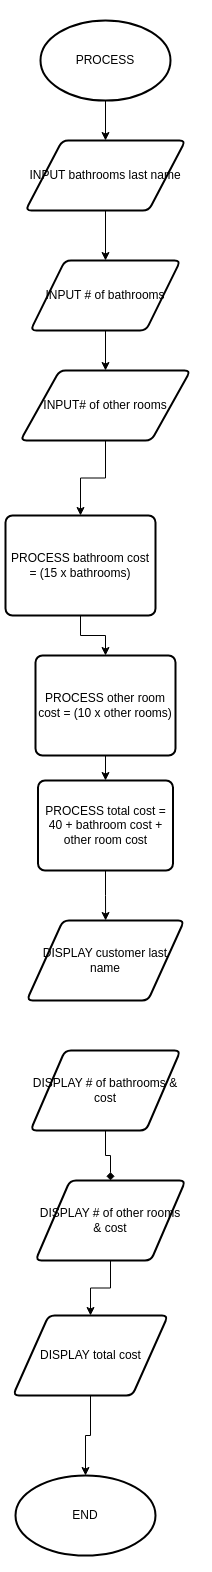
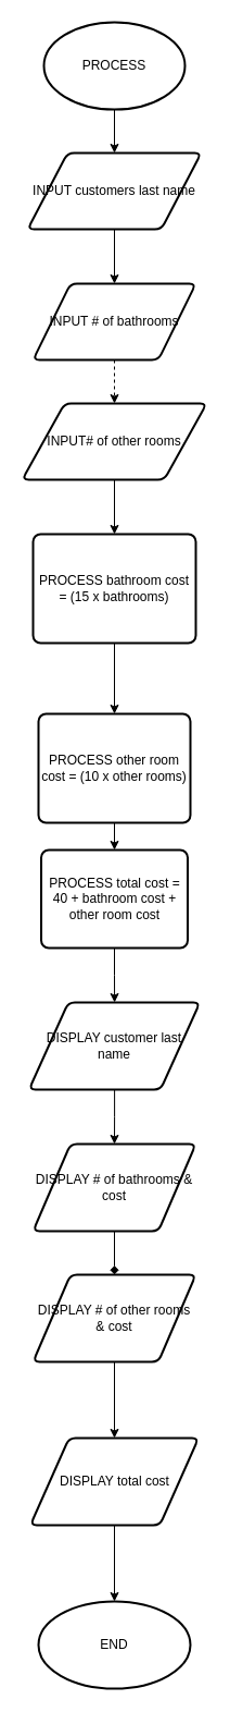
  <mxCell id="0" />
  <mxCell id="1" parent="0" />
  <mxCell id="2" value="" style="edgeStyle=orthogonalEdgeStyle;rounded=0;orthogonalLoop=1;jettySize=auto;html=1;" edge="1" parent="1" source="3" target="5"><mxGeometry relative="1" as="geometry" /></mxCell>
  <mxCell id="3" value="PROCESS" style="strokeWidth=2;html=1;shape=mxgraph.flowchart.start_1;whiteSpace=wrap;" vertex="1" parent="1"><mxGeometry x="40" y="20" width="130" height="80" as="geometry" /></mxCell>
  <mxCell id="4" value="" style="edgeStyle=orthogonalEdgeStyle;rounded=0;orthogonalLoop=1;jettySize=auto;html=1;" edge="1" parent="1" source="5" target="7"><mxGeometry relative="1" as="geometry" /></mxCell>
- <mxCell id="5" value="INPUT bathrooms last name" style="shape=parallelogram;html=1;strokeWidth=2;perimeter=parallelogramPerimeter;whiteSpace=wrap;rounded=1;arcSize=12;size=0.23;" vertex="1" parent="1"><mxGeometry x="25" y="140" width="160" height="70" as="geometry" /></mxCell>
- <mxCell id="6" value="" style="edgeStyle=orthogonalEdgeStyle;rounded=0;orthogonalLoop=1;jettySize=auto;html=1;" edge="1" parent="1" source="7" target="9"><mxGeometry relative="1" as="geometry" /></mxCell>
+ <mxCell id="5" value="INPUT customers last name" style="shape=parallelogram;html=1;strokeWidth=2;perimeter=parallelogramPerimeter;whiteSpace=wrap;rounded=1;arcSize=12;size=0.23;" vertex="1" parent="1"><mxGeometry x="25" y="140" width="160" height="70" as="geometry" /></mxCell>
+ <mxCell id="6" value="" style="edgeStyle=orthogonalEdgeStyle;rounded=0;orthogonalLoop=1;jettySize=auto;html=1;dashed=1;" edge="1" parent="1" source="7" target="9"><mxGeometry relative="1" as="geometry" /></mxCell>
  <mxCell id="7" value="INPUT # of bathrooms" style="shape=parallelogram;html=1;strokeWidth=2;perimeter=parallelogramPerimeter;whiteSpace=wrap;rounded=1;arcSize=12;size=0.23;" vertex="1" parent="1"><mxGeometry x="30" y="260" width="150" height="70" as="geometry" /></mxCell>
  <mxCell id="8" value="" style="edgeStyle=orthogonalEdgeStyle;rounded=0;orthogonalLoop=1;jettySize=auto;html=1;" edge="1" parent="1" source="9" target="11"><mxGeometry relative="1" as="geometry" /></mxCell>
  <mxCell id="9" value="INPUT# of other rooms" style="shape=parallelogram;html=1;strokeWidth=2;perimeter=parallelogramPerimeter;whiteSpace=wrap;rounded=1;arcSize=12;size=0.23;" vertex="1" parent="1"><mxGeometry x="20" y="370" width="170" height="70" as="geometry" /></mxCell>
  <mxCell id="10" value="" style="edgeStyle=orthogonalEdgeStyle;rounded=0;orthogonalLoop=1;jettySize=auto;html=1;" edge="1" parent="1" source="11" target="13"><mxGeometry relative="1" as="geometry" /></mxCell>
- <mxCell id="11" value="PROCESS bathroom cost = (15 x bathrooms)" style="rounded=1;whiteSpace=wrap;html=1;absoluteArcSize=1;arcSize=14;strokeWidth=2;" vertex="1" parent="1"><mxGeometry x="5" y="515" width="150" height="100" as="geometry" /></mxCell>
+ <mxCell id="11" value="PROCESS bathroom cost = (15 x bathrooms)" style="rounded=1;whiteSpace=wrap;html=1;absoluteArcSize=1;arcSize=14;strokeWidth=2;" vertex="1" parent="1"><mxGeometry x="30" y="490" width="150" height="100" as="geometry" /></mxCell>
  <mxCell id="12" value="" style="edgeStyle=orthogonalEdgeStyle;rounded=0;orthogonalLoop=1;jettySize=auto;html=1;" edge="1" parent="1" source="13" target="15"><mxGeometry relative="1" as="geometry" /></mxCell>
  <mxCell id="13" value="PROCESS other room cost = (10 x other rooms)" style="rounded=1;whiteSpace=wrap;html=1;absoluteArcSize=1;arcSize=14;strokeWidth=2;" vertex="1" parent="1"><mxGeometry x="35" y="655" width="140" height="100" as="geometry" /></mxCell>
  <mxCell id="14" value="" style="edgeStyle=orthogonalEdgeStyle;rounded=0;orthogonalLoop=1;jettySize=auto;html=1;" edge="1" parent="1" source="15" target="17"><mxGeometry relative="1" as="geometry" /></mxCell>
  <mxCell id="15" value="PROCESS total cost = 40 + bathroom cost + other room cost" style="rounded=1;whiteSpace=wrap;html=1;absoluteArcSize=1;arcSize=14;strokeWidth=2;" vertex="1" parent="1"><mxGeometry x="37.5" y="780" width="135" height="90" as="geometry" /></mxCell>
+ <mxCell id="16" value="" style="edgeStyle=orthogonalEdgeStyle;rounded=0;orthogonalLoop=1;jettySize=auto;html=1;" edge="1" parent="1" source="17" target="19"><mxGeometry relative="1" as="geometry" /></mxCell>
  <mxCell id="17" value="DISPLAY customer last name" style="shape=parallelogram;html=1;strokeWidth=2;perimeter=parallelogramPerimeter;whiteSpace=wrap;rounded=1;arcSize=12;size=0.23;" vertex="1" parent="1"><mxGeometry x="26.25" y="920" width="157.5" height="80" as="geometry" /></mxCell>
  <mxCell id="18" value="" style="edgeStyle=orthogonalEdgeStyle;rounded=0;orthogonalLoop=1;jettySize=auto;html=1;endArrow=diamond;" edge="1" parent="1" source="19" target="21"><mxGeometry relative="1" as="geometry" /></mxCell>
  <mxCell id="19" value="DISPLAY # of bathrooms &amp;amp; cost" style="shape=parallelogram;html=1;strokeWidth=2;perimeter=parallelogramPerimeter;whiteSpace=wrap;rounded=1;arcSize=12;size=0.23;" vertex="1" parent="1"><mxGeometry x="30" y="1050" width="150" height="80" as="geometry" /></mxCell>
  <mxCell id="20" value="" style="edgeStyle=orthogonalEdgeStyle;rounded=0;orthogonalLoop=1;jettySize=auto;html=1;" edge="1" parent="1" source="21" target="23"><mxGeometry relative="1" as="geometry" /></mxCell>
- <mxCell id="21" value="DISPLAY # of other rooms &amp;amp; cost" style="shape=parallelogram;html=1;strokeWidth=2;perimeter=parallelogramPerimeter;whiteSpace=wrap;rounded=1;arcSize=12;size=0.23;" vertex="1" parent="1"><mxGeometry x="35" y="1180" width="150" height="80" as="geometry" /></mxCell>
+ <mxCell id="21" value="DISPLAY # of other rooms &amp;amp; cost" style="shape=parallelogram;html=1;strokeWidth=2;perimeter=parallelogramPerimeter;whiteSpace=wrap;rounded=1;arcSize=12;size=0.23;" vertex="1" parent="1"><mxGeometry x="30" y="1170" width="150" height="80" as="geometry" /></mxCell>
  <mxCell id="22" value="" style="edgeStyle=orthogonalEdgeStyle;rounded=0;orthogonalLoop=1;jettySize=auto;html=1;" edge="1" parent="1" source="23" target="24"><mxGeometry relative="1" as="geometry" /></mxCell>
- <mxCell id="23" value="DISPLAY total cost" style="shape=parallelogram;html=1;strokeWidth=2;perimeter=parallelogramPerimeter;whiteSpace=wrap;rounded=1;arcSize=12;size=0.23;" vertex="1" parent="1"><mxGeometry x="12.5" y="1315" width="155" height="80" as="geometry" /></mxCell>
- <mxCell id="24" value="END" style="strokeWidth=2;html=1;shape=mxgraph.flowchart.start_1;whiteSpace=wrap;" vertex="1" parent="1"><mxGeometry x="15" y="1475" width="140" height="80" as="geometry" /></mxCell>
+ <mxCell id="23" value="DISPLAY total cost" style="shape=parallelogram;html=1;strokeWidth=2;perimeter=parallelogramPerimeter;whiteSpace=wrap;rounded=1;arcSize=12;size=0.23;" vertex="1" parent="1"><mxGeometry x="27.5" y="1320" width="155" height="80" as="geometry" /></mxCell>
+ <mxCell id="24" value="END" style="strokeWidth=2;html=1;shape=mxgraph.flowchart.start_1;whiteSpace=wrap;" vertex="1" parent="1"><mxGeometry x="35" y="1470" width="140" height="80" as="geometry" /></mxCell>
